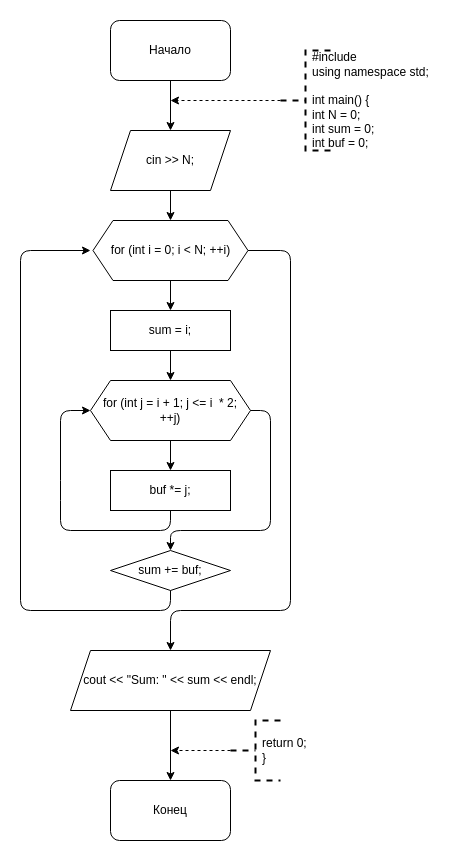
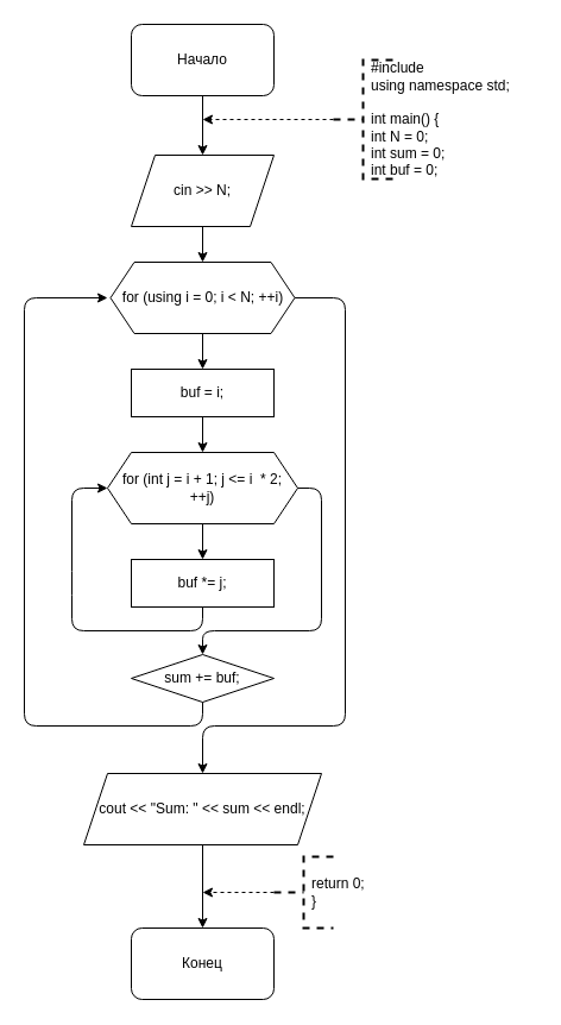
  <mxCell id="0" />
  <mxCell id="1" parent="0" />
  <mxCell id="2" style="edgeStyle=orthogonalEdgeStyle;rounded=0;orthogonalLoop=1;jettySize=auto;html=1;entryX=0.5;entryY=0;entryDx=0;entryDy=0;" edge="1" parent="1" source="3" target="5"><mxGeometry relative="1" as="geometry" /></mxCell>
  <mxCell id="3" value="Начало" style="rounded=1;whiteSpace=wrap;html=1;" vertex="1" parent="1"><mxGeometry x="110" y="20" width="120" height="60" as="geometry" /></mxCell>
  <mxCell id="4" style="edgeStyle=orthogonalEdgeStyle;rounded=0;orthogonalLoop=1;jettySize=auto;html=1;entryX=0.5;entryY=0;entryDx=0;entryDy=0;" edge="1" parent="1" source="5" target="7"><mxGeometry relative="1" as="geometry" /></mxCell>
  <mxCell id="5" value="cin &amp;gt;&amp;gt; N;" style="shape=parallelogram;perimeter=parallelogramPerimeter;whiteSpace=wrap;html=1;fixedSize=1;" vertex="1" parent="1"><mxGeometry x="110" y="130" width="120" height="60" as="geometry" /></mxCell>
  <mxCell id="6" style="edgeStyle=orthogonalEdgeStyle;rounded=0;orthogonalLoop=1;jettySize=auto;html=1;entryX=0.5;entryY=0;entryDx=0;entryDy=0;" edge="1" parent="1" source="7" target="9"><mxGeometry relative="1" as="geometry" /></mxCell>
- <mxCell id="7" value="for (int i = 0; i &amp;lt; N; ++i)" style="shape=hexagon;perimeter=hexagonPerimeter2;whiteSpace=wrap;html=1;fixedSize=1;" vertex="1" parent="1"><mxGeometry x="92.5" y="220" width="155" height="60" as="geometry" /></mxCell>
+ <mxCell id="7" value="for (using i = 0; i &amp;lt; N; ++i)" style="shape=hexagon;perimeter=hexagonPerimeter2;whiteSpace=wrap;html=1;fixedSize=1;" vertex="1" parent="1"><mxGeometry x="92.5" y="220" width="155" height="60" as="geometry" /></mxCell>
  <mxCell id="8" style="edgeStyle=orthogonalEdgeStyle;rounded=0;orthogonalLoop=1;jettySize=auto;html=1;entryX=0.5;entryY=0;entryDx=0;entryDy=0;" edge="1" parent="1" source="9" target="11"><mxGeometry relative="1" as="geometry" /></mxCell>
- <mxCell id="9" value="sum = i;" style="rounded=0;whiteSpace=wrap;html=1;" vertex="1" parent="1"><mxGeometry x="110" y="310" width="120" height="40" as="geometry" /></mxCell>
+ <mxCell id="9" value="buf = i;" style="rounded=0;whiteSpace=wrap;html=1;" vertex="1" parent="1"><mxGeometry x="110" y="310" width="120" height="40" as="geometry" /></mxCell>
  <mxCell id="10" style="edgeStyle=orthogonalEdgeStyle;rounded=0;orthogonalLoop=1;jettySize=auto;html=1;entryX=0.5;entryY=0;entryDx=0;entryDy=0;" edge="1" parent="1" source="11" target="12"><mxGeometry relative="1" as="geometry" /></mxCell>
  <mxCell id="11" value="for (int j = i + 1; j &amp;lt;= i&amp;nbsp; * 2; ++j)" style="shape=hexagon;perimeter=hexagonPerimeter2;whiteSpace=wrap;html=1;fixedSize=1;" vertex="1" parent="1"><mxGeometry x="90" y="380" width="160" height="60" as="geometry" /></mxCell>
  <mxCell id="12" value="buf *= j;" style="rounded=0;whiteSpace=wrap;html=1;" vertex="1" parent="1"><mxGeometry x="110" y="470" width="120" height="40" as="geometry" /></mxCell>
  <mxCell id="13" value="sum += buf;" style="rhombus;whiteSpace=wrap;html=1;" vertex="1" parent="1"><mxGeometry x="110" y="550" width="120" height="40" as="geometry" /></mxCell>
  <mxCell id="14" style="edgeStyle=orthogonalEdgeStyle;rounded=0;orthogonalLoop=1;jettySize=auto;html=1;entryX=0.5;entryY=0;entryDx=0;entryDy=0;" edge="1" parent="1" source="15" target="20"><mxGeometry relative="1" as="geometry" /></mxCell>
  <mxCell id="15" value="cout &amp;lt;&amp;lt; &quot;Sum: &quot; &amp;lt;&amp;lt; sum &amp;lt;&amp;lt; endl;" style="shape=parallelogram;perimeter=parallelogramPerimeter;whiteSpace=wrap;html=1;fixedSize=1;" vertex="1" parent="1"><mxGeometry x="70" y="650" width="200" height="60" as="geometry" /></mxCell>
  <mxCell id="16" value="" style="endArrow=classic;html=1;exitX=0.5;exitY=1;exitDx=0;exitDy=0;entryX=0;entryY=0.5;entryDx=0;entryDy=0;" edge="1" parent="1" source="12" target="11"><mxGeometry width="50" height="50" relative="1" as="geometry"><mxPoint x="160" y="630" as="sourcePoint" /><mxPoint x="210" y="580" as="targetPoint" /><Array as="points"><mxPoint x="170" y="530" /><mxPoint x="60" y="530" /><mxPoint x="60" y="490" /><mxPoint x="60" y="410" /></Array></mxGeometry></mxCell>
  <mxCell id="17" value="" style="endArrow=classic;html=1;exitX=1;exitY=0.5;exitDx=0;exitDy=0;entryX=0.5;entryY=0;entryDx=0;entryDy=0;" edge="1" parent="1" source="11" target="13"><mxGeometry width="50" height="50" relative="1" as="geometry"><mxPoint x="160" y="630" as="sourcePoint" /><mxPoint x="210" y="580" as="targetPoint" /><Array as="points"><mxPoint x="270" y="410" /><mxPoint x="270" y="530" /><mxPoint x="170" y="530" /></Array></mxGeometry></mxCell>
  <mxCell id="18" value="" style="endArrow=classic;html=1;exitX=0.5;exitY=1;exitDx=0;exitDy=0;" edge="1" parent="1" source="13"><mxGeometry width="50" height="50" relative="1" as="geometry"><mxPoint x="160" y="530" as="sourcePoint" /><mxPoint x="90" y="250" as="targetPoint" /><Array as="points"><mxPoint x="170" y="610" /><mxPoint x="20" y="610" /><mxPoint x="20" y="250" /></Array></mxGeometry></mxCell>
  <mxCell id="19" value="" style="endArrow=classic;html=1;exitX=1;exitY=0.5;exitDx=0;exitDy=0;entryX=0.5;entryY=0;entryDx=0;entryDy=0;" edge="1" parent="1" source="7" target="15"><mxGeometry width="50" height="50" relative="1" as="geometry"><mxPoint x="160" y="530" as="sourcePoint" /><mxPoint x="210" y="480" as="targetPoint" /><Array as="points"><mxPoint x="290" y="250" /><mxPoint x="290" y="610" /><mxPoint x="170" y="610" /></Array></mxGeometry></mxCell>
  <mxCell id="20" value="Конец" style="rounded=1;whiteSpace=wrap;html=1;" vertex="1" parent="1"><mxGeometry x="110" y="780" width="120" height="60" as="geometry" /></mxCell>
  <mxCell id="21" style="edgeStyle=orthogonalEdgeStyle;rounded=0;orthogonalLoop=1;jettySize=auto;html=1;dashed=1;" edge="1" parent="1" source="22"><mxGeometry relative="1" as="geometry"><mxPoint x="170" y="100" as="targetPoint" /></mxGeometry></mxCell>
  <mxCell id="22" value="" style="strokeWidth=2;html=1;shape=mxgraph.flowchart.annotation_2;align=left;labelPosition=right;pointerEvents=1;dashed=1;" vertex="1" parent="1"><mxGeometry x="280" y="50" width="50" height="100" as="geometry" /></mxCell>
  <mxCell id="23" value="#include&amp;nbsp;&lt;br&gt;using namespace std;&lt;br&gt;&lt;br&gt;int main() {&lt;br&gt;int N = 0;&lt;br&gt;int sum = 0;&lt;br&gt;int buf = 0;" style="text;html=1;strokeColor=none;fillColor=none;align=left;verticalAlign=middle;whiteSpace=wrap;rounded=0;dashed=1;" vertex="1" parent="1"><mxGeometry x="310" y="55" width="140" height="90" as="geometry" /></mxCell>
  <mxCell id="24" style="edgeStyle=orthogonalEdgeStyle;rounded=0;orthogonalLoop=1;jettySize=auto;html=1;dashed=1;" edge="1" parent="1" source="25"><mxGeometry relative="1" as="geometry"><mxPoint x="170" y="750" as="targetPoint" /></mxGeometry></mxCell>
  <mxCell id="25" value="" style="strokeWidth=2;html=1;shape=mxgraph.flowchart.annotation_2;align=left;labelPosition=right;pointerEvents=1;dashed=1;" vertex="1" parent="1"><mxGeometry x="230" y="720" width="50" height="60" as="geometry" /></mxCell>
  <mxCell id="26" value="return 0;&lt;br&gt;}" style="text;html=1;strokeColor=none;fillColor=none;align=left;verticalAlign=middle;whiteSpace=wrap;rounded=0;dashed=1;" vertex="1" parent="1"><mxGeometry x="260" y="730" width="80" height="40" as="geometry" /></mxCell>
